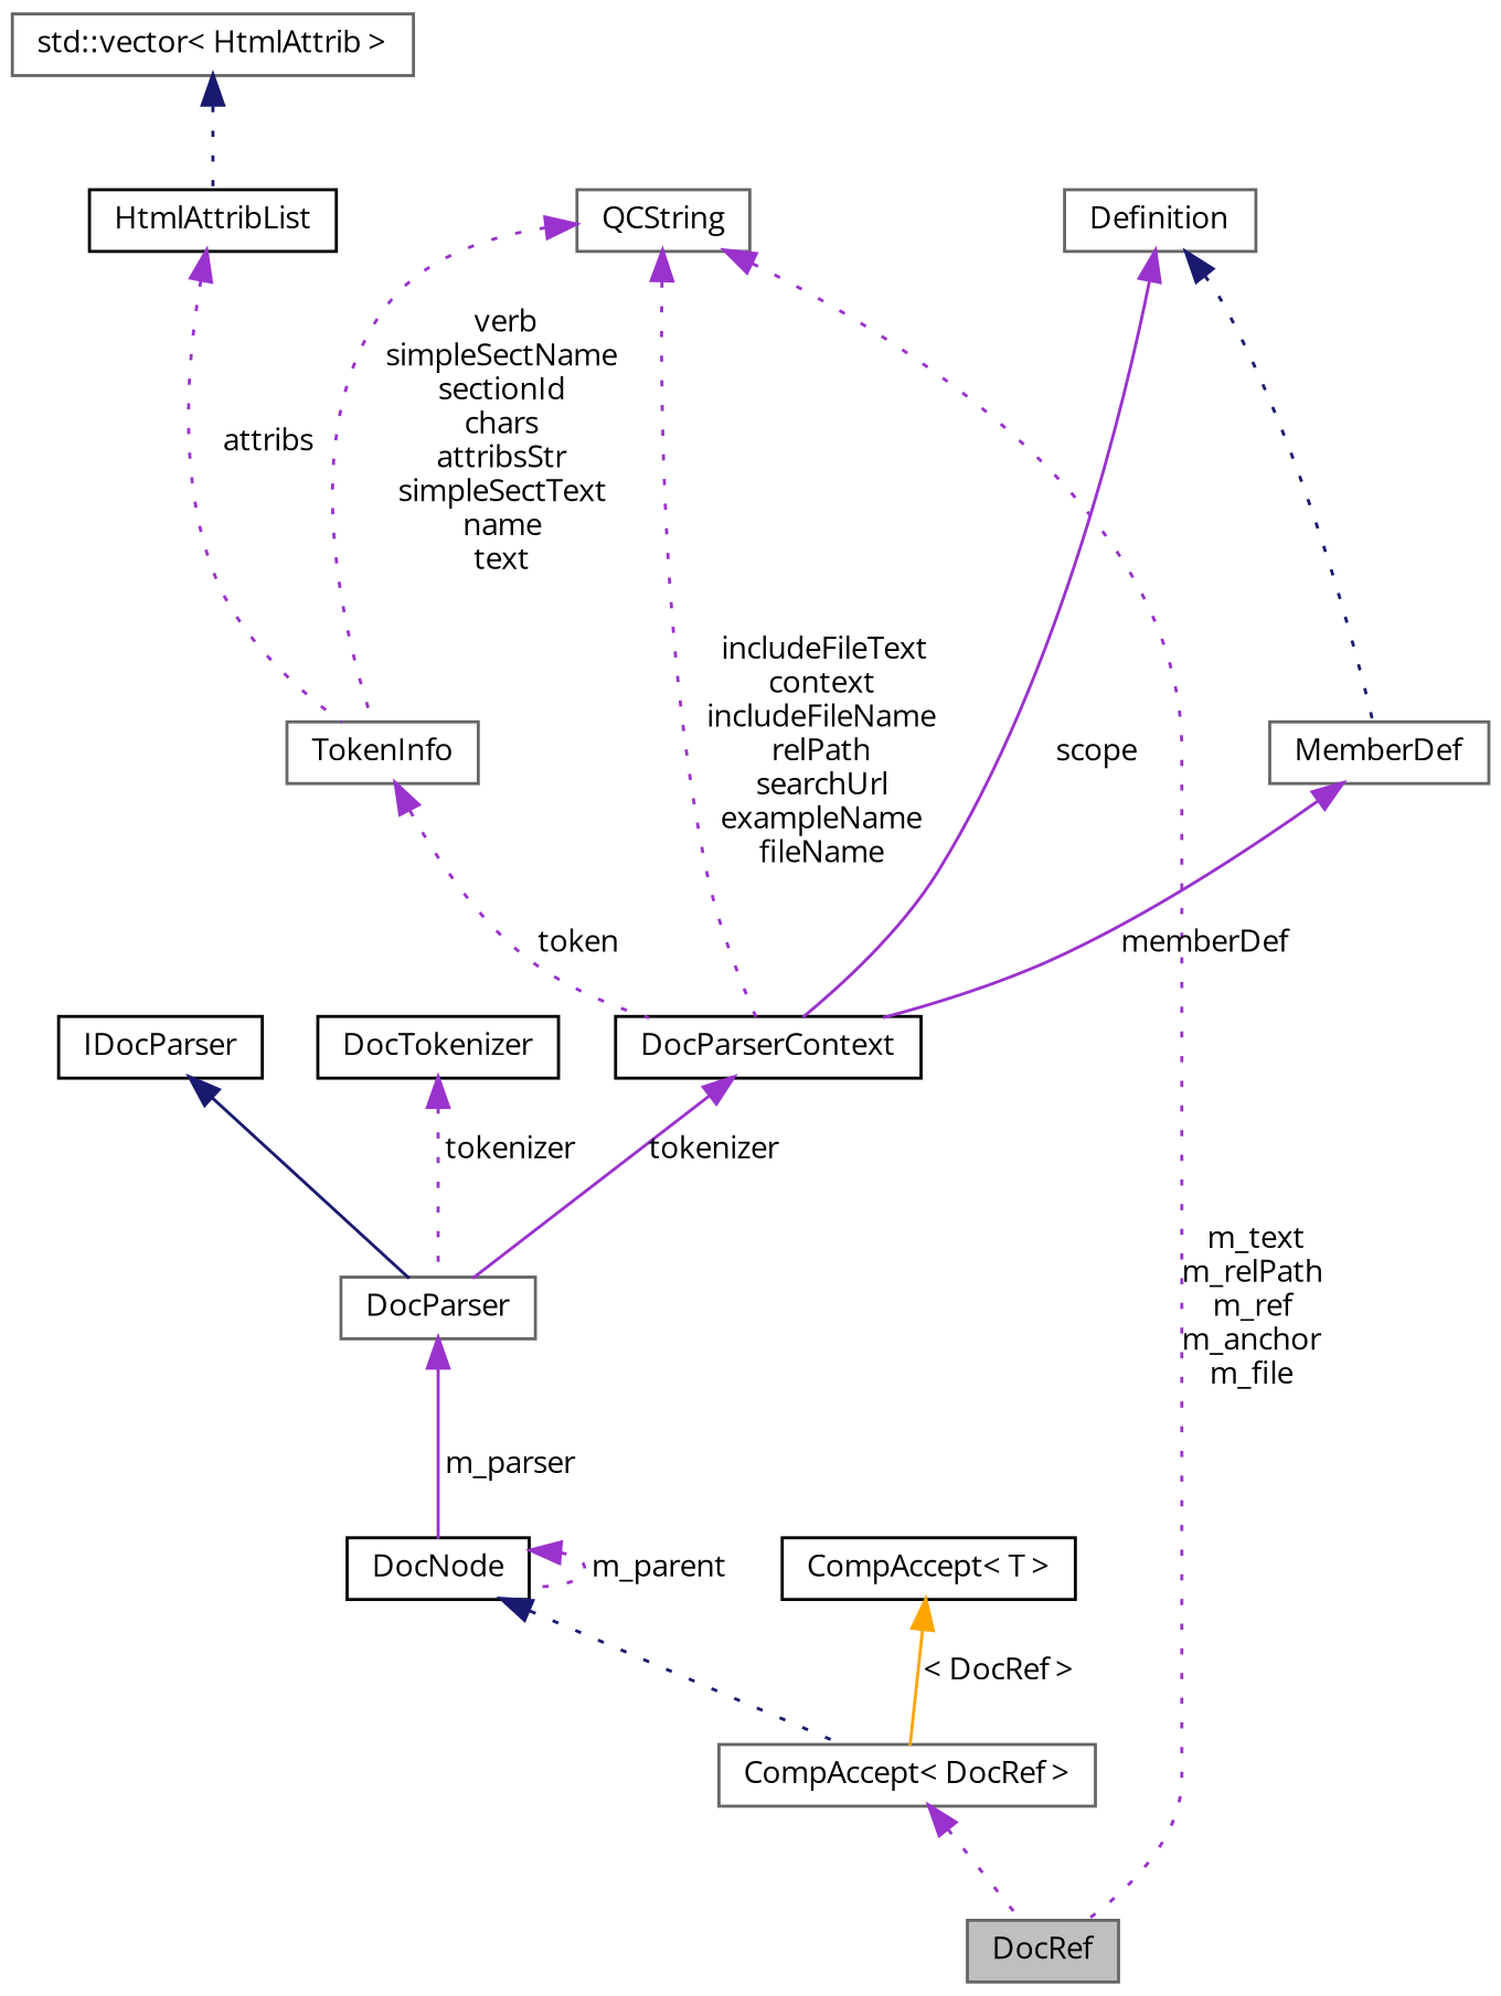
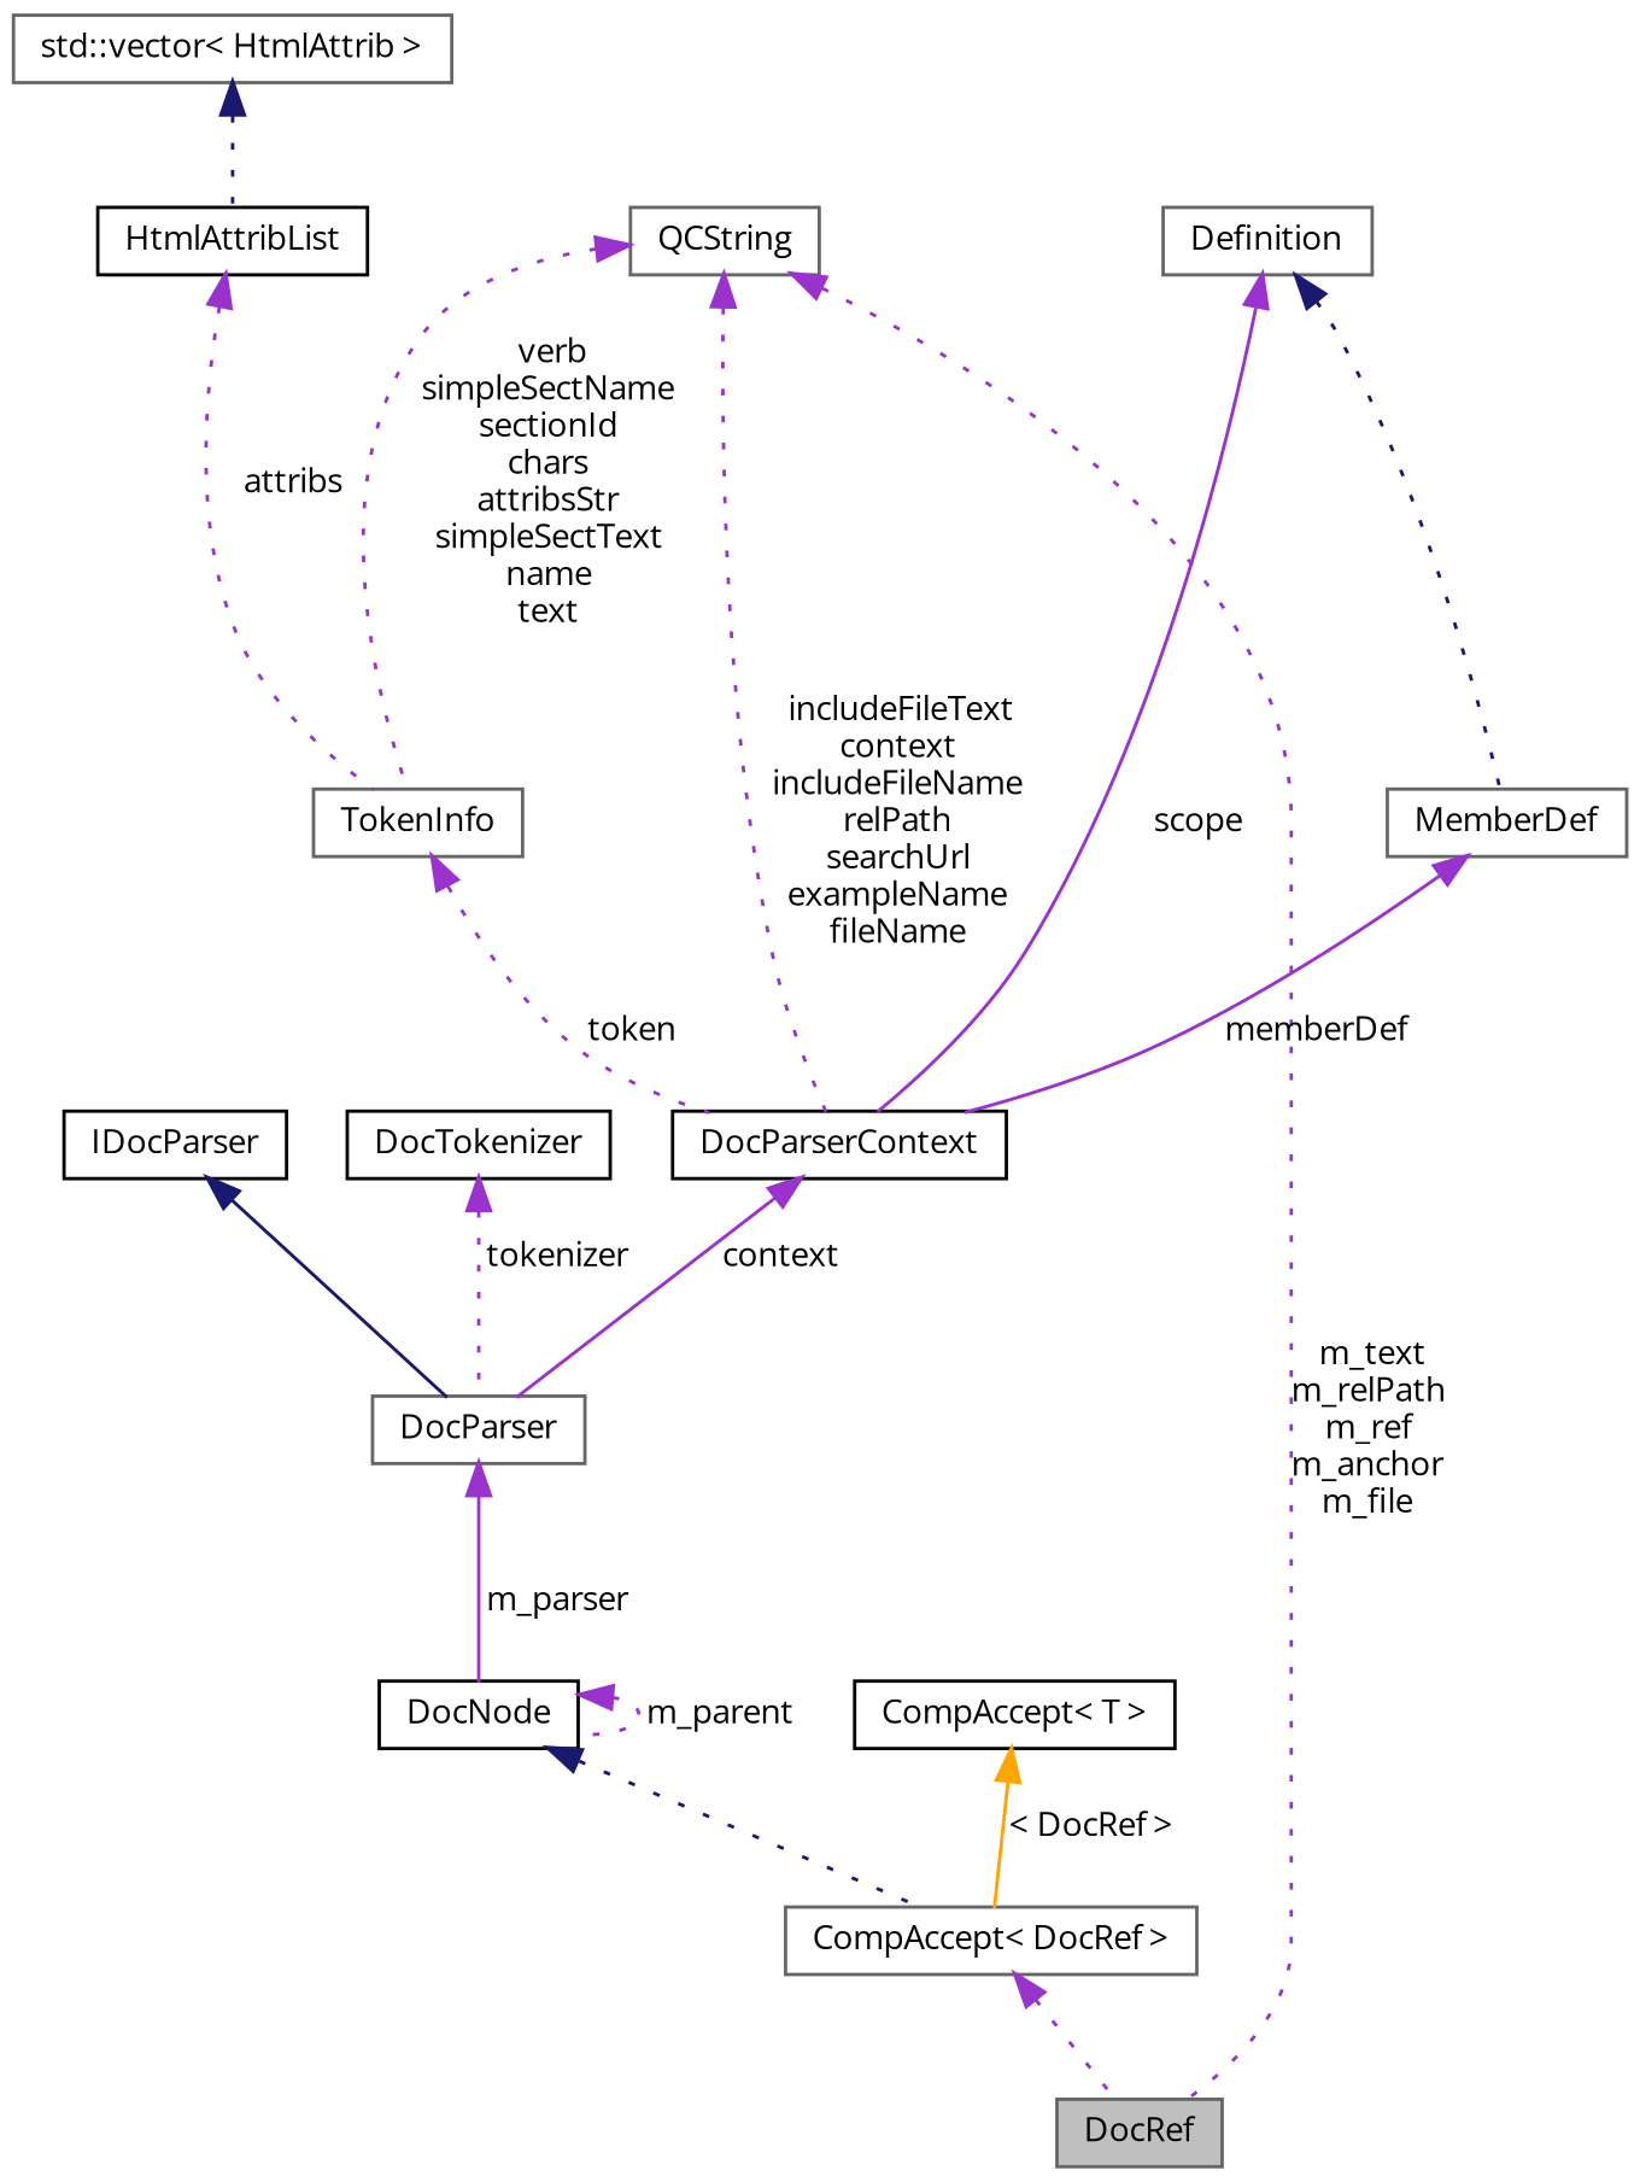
  digraph {
    fontname="Open Sans"
    node [color=gray40 fillcolor=white fontname="Open Sans" fontsize=10 shape=record style=filled]
    edge [color=darkorchid3 dir=back fontname="Open Sans" fontsize=10 labelfontname=Helvetica labelfontsize=10 style=dotted]
    n1 [fillcolor=grey75 fontcolor=black height=0.2 label=DocRef width=0.4]
    n2 [height=0.2 label="CompAccept\< DocRef \>" width=0.4]
    n3 [color=black height=0.2 label=DocNode width=0.4]
    n4 [color=black height=0.2 label="CompAccept\< T \>" width=0.4]
    n5 [height=0.2 label=DocParser width=0.4]
    n6 [color=black height=0.2 label=IDocParser width=0.4]
    n7 [color=black height=0.2 label=DocTokenizer width=0.4]
    n8 [color=black height=0.2 label=DocParserContext width=0.4]
    n9 [height=0.2 label=TokenInfo width=0.4]
    n10 [height=0.2 label=QCString width=0.4]
    n11 [color=black height=0.2 label=HtmlAttribList width=0.4]
    n12 [height=0.2 label="std::vector\< HtmlAttrib \>" width=0.4]
    n13 [height=0.2 label=Definition width=0.4]
    n14 [height=0.2 label=MemberDef width=0.4]
    n2 -> n1
    n3 -> n2 [color=midnightblue]
    n3 -> n3 [label=" m_parent"]
    n4 -> n2 [color=orange label=" \< DocRef \>" style=solid]
    n5 -> n3 [label=" m_parser" style=solid]
    n6 -> n5 [color=midnightblue style=solid]
    n7 -> n5 [label=" tokenizer"]
-   n8 -> n5 [label=" tokenizer" style=solid]
+   n8 -> n5 [label=" context" style=solid]
    n9 -> n8 [label=" token"]
    n10 -> n1 [label=" m_text\nm_relPath\nm_ref\nm_anchor\nm_file"]
    n10 -> n8 [label=" includeFileText\ncontext\nincludeFileName\nrelPath\nsearchUrl\nexampleName\nfileName"]
    n10 -> n9 [label=" verb\nsimpleSectName\nsectionId\nchars\nattribsStr\nsimpleSectText\nname\ntext"]
    n11 -> n9 [label=" attribs"]
    n12 -> n11 [color=midnightblue]
    n13 -> n8 [label=" scope" style=solid]
    n13 -> n14 [color=midnightblue]
    n14 -> n8 [label=" memberDef" style=solid]
  }
